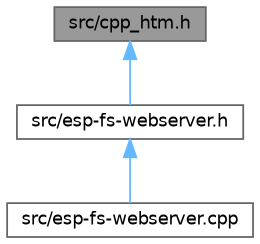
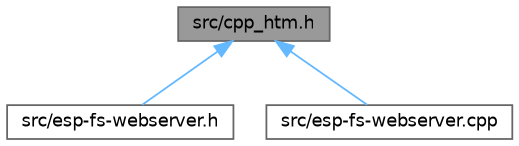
  digraph {
    node [color=grey40 fillcolor=white fontname=Helvetica fontsize=10 shape=box style=filled]
    edge [color=steelblue1 dir=back fontname=Helvetica fontsize=10 labelfontname=Helvetica labelfontsize=10 style=solid]
    n1 [color=gray40 fillcolor=grey60 fontcolor=black height=0.2 label="src/cpp_htm.h" width=0.4]
    n2 [height=0.2 label="src/esp-fs-webserver.h" width=0.4]
    n3 [height=0.2 label="src/esp-fs-webserver.cpp" width=0.4]
    n1 -> n2
-   n2 -> n3
+   n1 -> n3
  }
